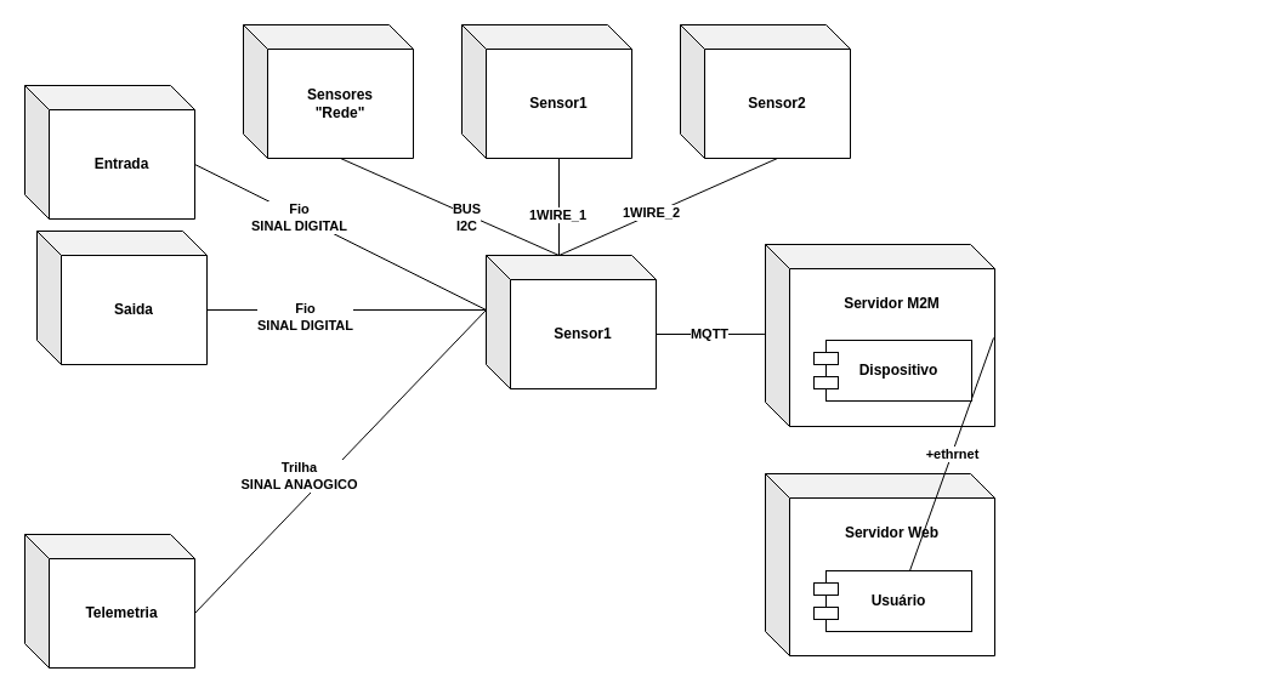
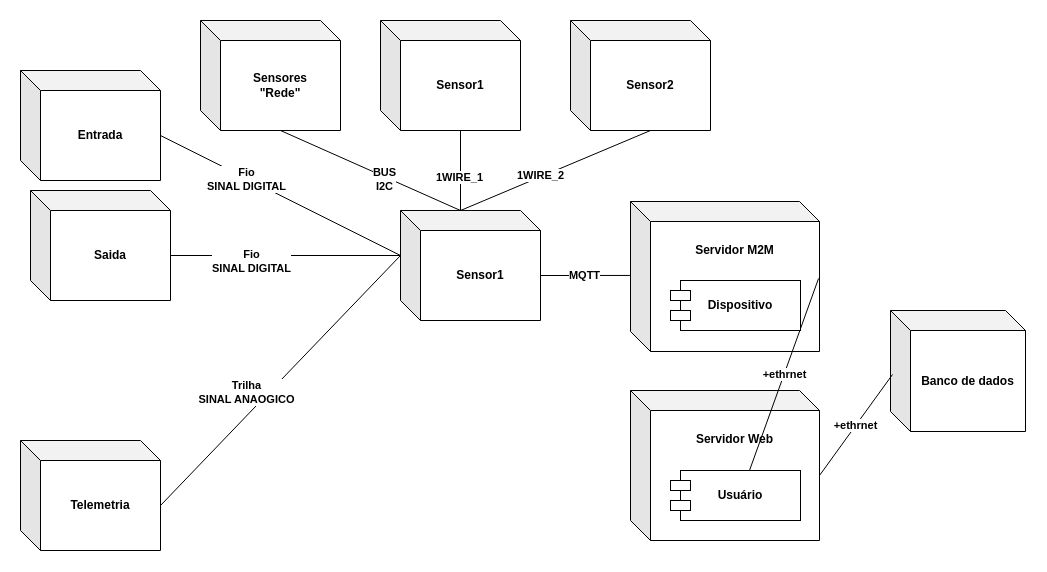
  <mxCell id="0" />
  <mxCell id="1" parent="0" />
  <mxCell id="2" value="&lt;div&gt;&lt;div&gt;&lt;b&gt;Servidor Web&lt;/b&gt;&lt;/div&gt;&lt;div&gt;&lt;br&gt;&lt;/div&gt;&lt;div&gt;&lt;br&gt;&lt;/div&gt;&lt;div&gt;&lt;br&gt;&lt;/div&gt;&lt;div&gt;&lt;br&gt;&lt;/div&gt;&lt;div&gt;&lt;br&gt;&lt;/div&gt;&lt;/div&gt;" style="shape=cube;whiteSpace=wrap;html=1;boundedLbl=1;backgroundOutline=1;darkOpacity=0.05;darkOpacity2=0.1;" vertex="1" parent="1"><mxGeometry x="630" y="390" width="189" height="150" as="geometry" /></mxCell>
  <mxCell id="3" value="&lt;div&gt;&lt;b&gt;Servidor M2M&lt;br&gt;&lt;/b&gt;&lt;/div&gt;&lt;div&gt;&lt;br&gt;&lt;/div&gt;&lt;div&gt;&lt;br&gt;&lt;/div&gt;&lt;div&gt;&lt;br&gt;&lt;/div&gt;&lt;div&gt;&lt;br&gt;&lt;/div&gt;&lt;div&gt;&lt;br&gt;&lt;/div&gt;" style="shape=cube;whiteSpace=wrap;html=1;boundedLbl=1;backgroundOutline=1;darkOpacity=0.05;darkOpacity2=0.1;" parent="1" vertex="1"><mxGeometry x="630" y="201" width="189" height="150" as="geometry" /></mxCell>
  <mxCell id="4" value="" style="endArrow=none;html=1;entryX=-0.003;entryY=0.493;entryDx=0;entryDy=0;entryPerimeter=0;exitX=0;exitY=0;exitDx=140;exitDy=65;exitPerimeter=0;" parent="1" source="35" target="3" edge="1"><mxGeometry width="50" height="50" relative="1" as="geometry"><mxPoint x="460" y="275" as="sourcePoint" /><mxPoint x="576.29" y="275.63" as="targetPoint" /></mxGeometry></mxCell>
  <mxCell id="5" value="&lt;b&gt;MQTT&lt;/b&gt;" style="edgeLabel;html=1;align=center;verticalAlign=middle;resizable=0;points=[];" parent="4" vertex="1" connectable="0"><mxGeometry x="0.153" y="-2" relative="1" as="geometry"><mxPoint x="-9" y="-2" as="offset" /></mxGeometry></mxCell>
  <mxCell id="6" value="&lt;div&gt;&lt;b&gt;+ethrnet&lt;/b&gt;&lt;br&gt;&lt;/div&gt;" style="endArrow=none;html=1;exitX=0.995;exitY=0.513;exitDx=0;exitDy=0;exitPerimeter=0;" parent="1" source="3" target="32" edge="1"><mxGeometry width="50" height="50" relative="1" as="geometry"><mxPoint x="806" y="282" as="sourcePoint" /><mxPoint x="1030" y="370" as="targetPoint" /></mxGeometry></mxCell>
  <mxCell id="7" value="" style="group" parent="1" vertex="1" connectable="0"><mxGeometry x="670" y="280" width="130" height="50" as="geometry" /></mxCell>
  <mxCell id="8" value="&lt;div&gt;&lt;b&gt;Dispositivo&lt;/b&gt;&lt;/div&gt;" style="rounded=0;whiteSpace=wrap;html=1;" parent="7" vertex="1"><mxGeometry x="10" width="120" height="50" as="geometry" /></mxCell>
  <mxCell id="9" value="" style="rounded=0;whiteSpace=wrap;html=1;" parent="7" vertex="1"><mxGeometry y="10" width="20" height="10" as="geometry" /></mxCell>
  <mxCell id="10" value="" style="rounded=0;whiteSpace=wrap;html=1;" parent="7" vertex="1"><mxGeometry y="30" width="20" height="10" as="geometry" /></mxCell>
  <mxCell id="11" value="&lt;div&gt;&lt;b&gt;Sensores&lt;/b&gt;&lt;/div&gt;&lt;div&gt;&lt;b&gt;&quot;Rede&quot;&lt;/b&gt;&lt;br&gt;&lt;/div&gt;" style="shape=cube;whiteSpace=wrap;html=1;boundedLbl=1;backgroundOutline=1;darkOpacity=0.05;darkOpacity2=0.1;" parent="1" vertex="1"><mxGeometry x="200" y="20" width="140" height="110" as="geometry" /></mxCell>
  <mxCell id="12" value="" style="endArrow=none;html=1;exitX=0;exitY=0;exitDx=80;exitDy=110;exitPerimeter=0;" parent="1" source="11" edge="1"><mxGeometry width="50" height="50" relative="1" as="geometry"><mxPoint x="315.29" y="340.33" as="sourcePoint" /><mxPoint x="460" y="210" as="targetPoint" /></mxGeometry></mxCell>
  <mxCell id="13" value="&lt;div&gt;BUS&lt;/div&gt;&lt;div&gt;I2C&lt;br&gt;&lt;/div&gt;" style="edgeLabel;html=1;align=center;verticalAlign=middle;resizable=0;points=[];fontStyle=1" parent="12" vertex="1" connectable="0"><mxGeometry x="0.153" y="-2" relative="1" as="geometry"><mxPoint as="offset" /></mxGeometry></mxCell>
  <mxCell id="14" value="&lt;div&gt;&lt;b&gt;Sensor1&lt;/b&gt;&lt;/div&gt;" style="shape=cube;whiteSpace=wrap;html=1;boundedLbl=1;backgroundOutline=1;darkOpacity=0.05;darkOpacity2=0.1;" parent="1" vertex="1"><mxGeometry x="380" y="20" width="140" height="110" as="geometry" /></mxCell>
- <mxCell id="15" value="&lt;div&gt;&lt;b&gt;Sensor2&lt;/b&gt;&lt;/div&gt;" style="shape=cube;whiteSpace=wrap;html=1;boundedLbl=1;backgroundOutline=1;darkOpacity=0.05;darkOpacity2=0.1;" parent="1" vertex="1"><mxGeometry x="560" y="20" width="140" height="110" as="geometry" /></mxCell>
+ <mxCell id="15" value="&lt;div&gt;&lt;b&gt;Sensor2&lt;/b&gt;&lt;/div&gt;" style="shape=cube;whiteSpace=wrap;html=1;boundedLbl=1;backgroundOutline=1;darkOpacity=0.05;darkOpacity2=0.1;" parent="1" vertex="1"><mxGeometry x="570" y="20" width="140" height="110" as="geometry" /></mxCell>
  <mxCell id="16" value="" style="endArrow=none;html=1;exitX=0;exitY=0;exitDx=80;exitDy=110;entryX=0;entryY=0;entryDx=60;entryDy=0;entryPerimeter=0;exitPerimeter=0;" parent="1" source="14" target="35" edge="1"><mxGeometry width="50" height="50" relative="1" as="geometry"><mxPoint x="130" y="140" as="sourcePoint" /><mxPoint x="305" y="210" as="targetPoint" /></mxGeometry></mxCell>
  <mxCell id="17" value="&lt;div&gt;1WIRE_1&lt;br&gt;&lt;/div&gt;" style="edgeLabel;html=1;align=center;verticalAlign=middle;resizable=0;points=[];fontStyle=1" parent="16" vertex="1" connectable="0"><mxGeometry x="0.153" y="-2" relative="1" as="geometry"><mxPoint as="offset" /></mxGeometry></mxCell>
  <mxCell id="18" value="" style="endArrow=none;html=1;exitX=0;exitY=0;exitDx=80;exitDy=110;exitPerimeter=0;entryX=0;entryY=0;entryDx=60;entryDy=0;entryPerimeter=0;" parent="1" source="15" target="35" edge="1"><mxGeometry width="50" height="50" relative="1" as="geometry"><mxPoint x="320" y="140" as="sourcePoint" /><mxPoint x="305" y="210" as="targetPoint" /></mxGeometry></mxCell>
  <mxCell id="19" value="&lt;div&gt;1WIRE_2&lt;/div&gt;" style="edgeLabel;html=1;align=center;verticalAlign=middle;resizable=0;points=[];fontStyle=1" parent="18" vertex="1" connectable="0"><mxGeometry x="0.153" y="-2" relative="1" as="geometry"><mxPoint as="offset" /></mxGeometry></mxCell>
  <mxCell id="20" value="&lt;b&gt;Entrada&lt;/b&gt;" style="shape=cube;whiteSpace=wrap;html=1;boundedLbl=1;backgroundOutline=1;darkOpacity=0.05;darkOpacity2=0.1;" parent="1" vertex="1"><mxGeometry x="20" y="70" width="140" height="110" as="geometry" /></mxCell>
  <mxCell id="21" value="&lt;b&gt;Saida&lt;/b&gt;" style="shape=cube;whiteSpace=wrap;html=1;boundedLbl=1;backgroundOutline=1;darkOpacity=0.05;darkOpacity2=0.1;" parent="1" vertex="1"><mxGeometry x="30" y="190" width="140" height="110" as="geometry" /></mxCell>
  <mxCell id="22" value="&lt;b&gt;Telemetria&lt;/b&gt;" style="shape=cube;whiteSpace=wrap;html=1;boundedLbl=1;backgroundOutline=1;darkOpacity=0.05;darkOpacity2=0.1;" parent="1" vertex="1"><mxGeometry x="20" y="440" width="140" height="110" as="geometry" /></mxCell>
  <mxCell id="23" value="" style="endArrow=none;html=1;exitX=0;exitY=0;exitDx=140;exitDy=65;entryX=0;entryY=0;entryDx=0;entryDy=45;entryPerimeter=0;exitPerimeter=0;fontStyle=1" parent="1" source="20" target="35" edge="1"><mxGeometry width="50" height="50" relative="1" as="geometry"><mxPoint x="130" y="140" as="sourcePoint" /><mxPoint x="170" y="255" as="targetPoint" /></mxGeometry></mxCell>
  <mxCell id="24" value="&lt;div&gt;&lt;b&gt;Fio&lt;/b&gt;&lt;/div&gt;&lt;div&gt;&lt;b&gt;SINAL DIGITAL&lt;/b&gt;&lt;br&gt;&lt;/div&gt;" style="edgeLabel;html=1;align=center;verticalAlign=middle;resizable=0;points=[];" parent="23" vertex="1" connectable="0"><mxGeometry x="0.153" y="-2" relative="1" as="geometry"><mxPoint x="-51.95" y="-27.66" as="offset" /></mxGeometry></mxCell>
  <mxCell id="25" value="" style="endArrow=none;html=1;exitX=0;exitY=0;exitDx=140;exitDy=65;entryX=0;entryY=0;entryDx=0;entryDy=45;entryPerimeter=0;exitPerimeter=0;" parent="1" source="21" target="35" edge="1"><mxGeometry width="50" height="50" relative="1" as="geometry"><mxPoint x="40" y="215" as="sourcePoint" /><mxPoint x="170" y="255" as="targetPoint" /></mxGeometry></mxCell>
  <mxCell id="26" value="&lt;div&gt;&lt;b&gt;Fio&lt;br&gt;&lt;/b&gt;&lt;/div&gt;&lt;div&gt;&lt;b&gt;SINAL DIGITAL&lt;/b&gt;&lt;br&gt;&lt;/div&gt;" style="edgeLabel;html=1;align=center;verticalAlign=middle;resizable=0;points=[];" parent="25" vertex="1" connectable="0"><mxGeometry x="0.153" y="-2" relative="1" as="geometry"><mxPoint x="-52.81" y="3.55" as="offset" /></mxGeometry></mxCell>
  <mxCell id="27" value="" style="endArrow=none;html=1;exitX=0;exitY=0;exitDx=140;exitDy=65;entryX=0;entryY=0;entryDx=0;entryDy=45;entryPerimeter=0;exitPerimeter=0;" parent="1" source="22" target="35" edge="1"><mxGeometry width="50" height="50" relative="1" as="geometry"><mxPoint x="80" y="430" as="sourcePoint" /><mxPoint x="170" y="255" as="targetPoint" /></mxGeometry></mxCell>
  <mxCell id="28" value="&lt;div&gt;&lt;b&gt;Trilha&lt;/b&gt;&lt;/div&gt;&lt;div&gt;&lt;b&gt;SINAL ANAOGICO&lt;/b&gt;&lt;br&gt;&lt;/div&gt;" style="edgeLabel;html=1;align=center;verticalAlign=middle;resizable=0;points=[];" parent="27" vertex="1" connectable="0"><mxGeometry x="0.153" y="-2" relative="1" as="geometry"><mxPoint x="-54.27" y="29.72" as="offset" /></mxGeometry></mxCell>
+ <mxCell id="29" value="&lt;div&gt;&lt;b&gt;Banco de dados&lt;/b&gt;&lt;/div&gt;" style="shape=cube;whiteSpace=wrap;html=1;boundedLbl=1;backgroundOutline=1;darkOpacity=0.05;darkOpacity2=0.1;" parent="1" vertex="1"><mxGeometry x="890" y="310" width="135" height="121" as="geometry" /></mxCell>
+ <mxCell id="30" value="&lt;meta charset=&quot;utf-8&quot;&gt;&lt;b style=&quot;color: rgb(0, 0, 0); font-family: helvetica; font-size: 11px; font-style: normal; letter-spacing: normal; text-align: center; text-indent: 0px; text-transform: none; word-spacing: 0px; background-color: rgb(255, 255, 255);&quot;&gt;+ethrnet&lt;/b&gt;" style="endArrow=none;html=1;exitX=0;exitY=0;exitDx=189;exitDy=85;exitPerimeter=0;entryX=0.015;entryY=0.529;entryDx=0;entryDy=0;entryPerimeter=0;" parent="1" source="2" target="29" edge="1"><mxGeometry width="50" height="50" relative="1" as="geometry"><mxPoint x="870" y="475" as="sourcePoint" /><mxPoint x="945" y="658" as="targetPoint" /></mxGeometry></mxCell>
  <mxCell id="31" value="" style="group" parent="1" vertex="1" connectable="0"><mxGeometry x="670" y="470" width="130" height="50" as="geometry" /></mxCell>
  <mxCell id="32" value="&lt;div&gt;&lt;b&gt;Usuário&lt;/b&gt;&lt;/div&gt;" style="rounded=0;whiteSpace=wrap;html=1;" parent="31" vertex="1"><mxGeometry x="10" width="120" height="50" as="geometry" /></mxCell>
  <mxCell id="33" value="" style="rounded=0;whiteSpace=wrap;html=1;" parent="31" vertex="1"><mxGeometry y="10" width="20" height="10" as="geometry" /></mxCell>
  <mxCell id="34" value="" style="rounded=0;whiteSpace=wrap;html=1;" parent="31" vertex="1"><mxGeometry y="30" width="20" height="10" as="geometry" /></mxCell>
  <mxCell id="35" value="&lt;div&gt;&lt;b&gt;Sensor1&lt;/b&gt;&lt;/div&gt;" style="shape=cube;whiteSpace=wrap;html=1;boundedLbl=1;backgroundOutline=1;darkOpacity=0.05;darkOpacity2=0.1;" vertex="1" parent="1"><mxGeometry x="400" y="210" width="140" height="110" as="geometry" /></mxCell>
